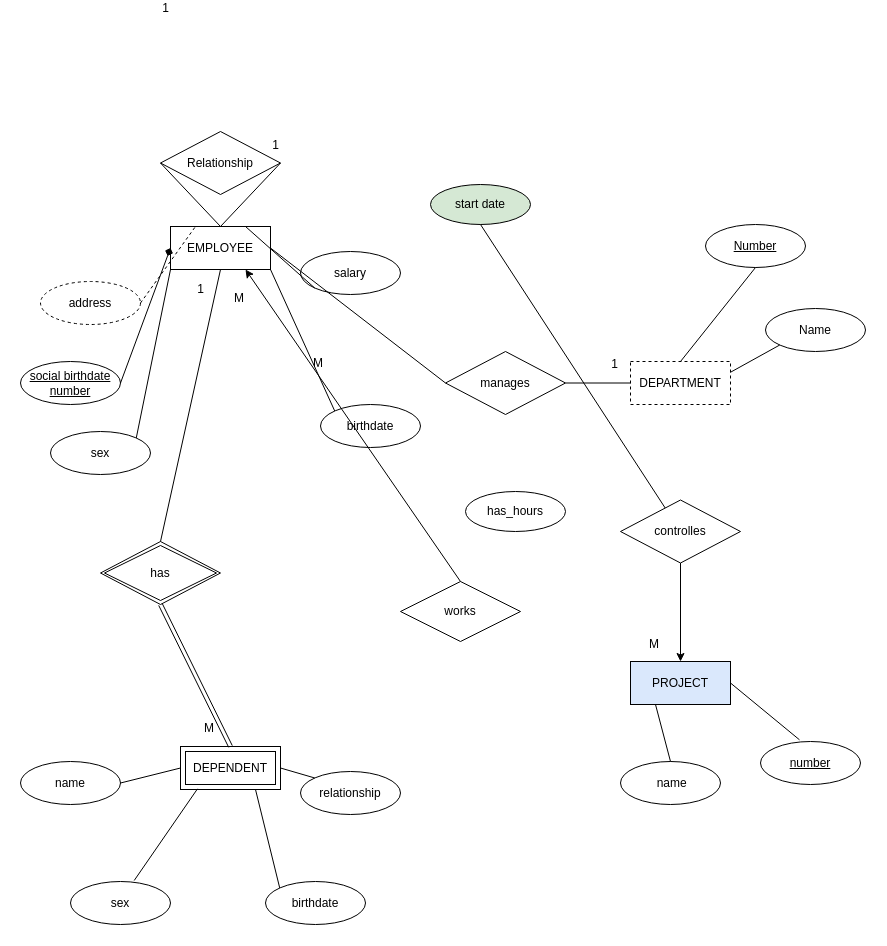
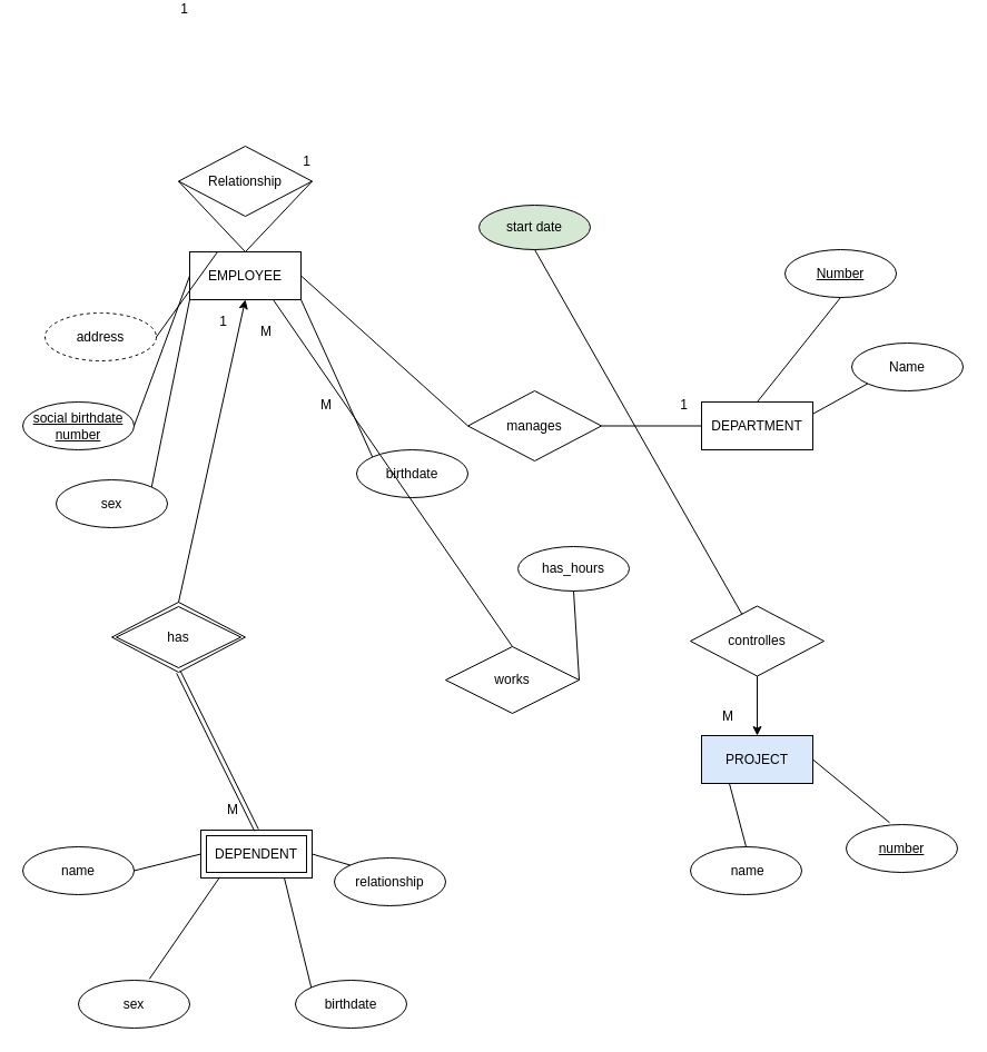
  <mxCell id="0" />
  <mxCell id="1" parent="0" />
- <mxCell id="2" value="DEPARTMENT" style="whiteSpace=wrap;html=1;align=center;dashed=1;" vertex="1" parent="1"><mxGeometry x="630" y="250" width="100" height="43" as="geometry" /></mxCell>
+ <mxCell id="2" value="DEPARTMENT" style="whiteSpace=wrap;html=1;align=center;" vertex="1" parent="1"><mxGeometry x="630" y="250" width="100" height="43" as="geometry" /></mxCell>
  <mxCell id="3" value="Name" style="ellipse;whiteSpace=wrap;html=1;align=center;" vertex="1" parent="1"><mxGeometry x="765" y="197" width="100" height="43" as="geometry" /></mxCell>
  <mxCell id="4" value="Number" style="ellipse;whiteSpace=wrap;html=1;align=center;fontStyle=4;" vertex="1" parent="1"><mxGeometry x="705" y="113" width="100" height="43" as="geometry" /></mxCell>
  <mxCell id="5" value="PROJECT" style="whiteSpace=wrap;html=1;align=center;fillColor=#dae8fc;" vertex="1" parent="1"><mxGeometry x="630" y="550" width="100" height="43" as="geometry" /></mxCell>
  <mxCell id="6" value="&amp;nbsp;name" style="ellipse;whiteSpace=wrap;html=1;align=center;" vertex="1" parent="1"><mxGeometry x="620" y="650" width="100" height="43" as="geometry" /></mxCell>
  <mxCell id="7" value="&lt;meta charset=&quot;utf-8&quot;&gt;number" style="ellipse;whiteSpace=wrap;html=1;align=center;fontStyle=4;" vertex="1" parent="1"><mxGeometry x="760" y="630" width="100" height="43" as="geometry" /></mxCell>
- <mxCell id="8" value="controlles" style="shape=rhombus;perimeter=rhombusPerimeter;whiteSpace=wrap;html=1;align=center;" vertex="1" parent="1"><mxGeometry x="620" y="388.5" width="120" height="63" as="geometry" /></mxCell>
+ <mxCell id="8" value="controlles" style="shape=rhombus;perimeter=rhombusPerimeter;whiteSpace=wrap;html=1;align=center;" vertex="1" parent="1"><mxGeometry x="620" y="433.5" width="120" height="63" as="geometry" /></mxCell>
  <mxCell id="9" value="EMPLOYEE" style="whiteSpace=wrap;html=1;align=center;" vertex="1" parent="1"><mxGeometry x="170" y="115" width="100" height="43" as="geometry" /></mxCell>
  <mxCell id="10" value="address" style="ellipse;whiteSpace=wrap;html=1;align=center;dashed=1;" vertex="1" parent="1"><mxGeometry x="40" y="170" width="100" height="43" as="geometry" /></mxCell>
  <mxCell id="11" value="social birthdate number" style="ellipse;whiteSpace=wrap;html=1;align=center;fontStyle=4;" vertex="1" parent="1"><mxGeometry x="20" y="250" width="100" height="43" as="geometry" /></mxCell>
- <mxCell id="12" value="salary" style="ellipse;whiteSpace=wrap;html=1;align=center;" vertex="1" parent="1"><mxGeometry x="300" y="140" width="100" height="43" as="geometry" /></mxCell>
  <mxCell id="13" value="&lt;meta charset=&quot;utf-8&quot;&gt;sex" style="ellipse;whiteSpace=wrap;html=1;align=center;" vertex="1" parent="1"><mxGeometry x="50" y="320" width="100" height="43" as="geometry" /></mxCell>
  <mxCell id="14" value="&lt;meta charset=&quot;utf-8&quot;&gt;birthdate" style="ellipse;whiteSpace=wrap;html=1;align=center;" vertex="1" parent="1"><mxGeometry x="320" y="293" width="100" height="43" as="geometry" /></mxCell>
  <mxCell id="15" value="DEPENDENT" style="shape=ext;margin=3;double=1;whiteSpace=wrap;html=1;align=center;" vertex="1" parent="1"><mxGeometry x="180" y="635" width="100" height="43" as="geometry" /></mxCell>
  <mxCell id="16" value="name" style="ellipse;whiteSpace=wrap;html=1;align=center;" vertex="1" parent="1"><mxGeometry x="20" y="650" width="100" height="43" as="geometry" /></mxCell>
  <mxCell id="17" value="sex" style="ellipse;whiteSpace=wrap;html=1;align=center;" vertex="1" parent="1"><mxGeometry x="70" y="770" width="100" height="43" as="geometry" /></mxCell>
  <mxCell id="18" value="birthdate" style="ellipse;whiteSpace=wrap;html=1;align=center;" vertex="1" parent="1"><mxGeometry x="265" y="770" width="100" height="43" as="geometry" /></mxCell>
  <mxCell id="19" value="relationship" style="ellipse;whiteSpace=wrap;html=1;align=center;" vertex="1" parent="1"><mxGeometry x="300" y="660" width="100" height="43" as="geometry" /></mxCell>
  <mxCell id="20" value="has" style="shape=rhombus;double=1;perimeter=rhombusPerimeter;whiteSpace=wrap;html=1;align=center;" vertex="1" parent="1"><mxGeometry x="100" y="430" width="120" height="63" as="geometry" /></mxCell>
  <mxCell id="21" value="Relationship" style="shape=rhombus;perimeter=rhombusPerimeter;whiteSpace=wrap;html=1;align=center;" vertex="1" parent="1"><mxGeometry x="160" y="20" width="120" height="63" as="geometry" /></mxCell>
- <mxCell id="22" value="manages" style="shape=rhombus;perimeter=rhombusPerimeter;whiteSpace=wrap;html=1;align=center;" vertex="1" parent="1"><mxGeometry x="445" y="240" width="120" height="63" as="geometry" /></mxCell>
+ <mxCell id="22" value="manages" style="shape=rhombus;perimeter=rhombusPerimeter;whiteSpace=wrap;html=1;align=center;" vertex="1" parent="1"><mxGeometry x="420" y="240" width="120" height="63" as="geometry" /></mxCell>
  <mxCell id="23" value="" style="endArrow=none;html=1;rounded=0;exitX=0;exitY=0.5;exitDx=0;exitDy=0;entryX=0.5;entryY=0;entryDx=0;entryDy=0;" edge="1" parent="1" source="21" target="9"><mxGeometry relative="1" as="geometry"><mxPoint x="130" y="370" as="sourcePoint" /><mxPoint x="290" y="370" as="targetPoint" /></mxGeometry></mxCell>
  <mxCell id="24" value="1" style="resizable=0;html=1;whiteSpace=wrap;align=right;verticalAlign=bottom;" connectable="0" vertex="1" parent="23"><mxGeometry x="1" relative="1" as="geometry"><mxPoint x="-50" y="-210" as="offset" /></mxGeometry></mxCell>
  <mxCell id="25" value="" style="endArrow=none;html=1;rounded=0;exitX=0.5;exitY=0;exitDx=0;exitDy=0;entryX=1;entryY=0.5;entryDx=0;entryDy=0;" edge="1" parent="1" source="9" target="21"><mxGeometry relative="1" as="geometry"><mxPoint x="130" y="370" as="sourcePoint" /><mxPoint x="290" y="370" as="targetPoint" /></mxGeometry></mxCell>
  <mxCell id="26" value="1" style="resizable=0;html=1;whiteSpace=wrap;align=right;verticalAlign=bottom;" connectable="0" vertex="1" parent="25"><mxGeometry x="1" relative="1" as="geometry"><mxPoint y="-10" as="offset" /></mxGeometry></mxCell>
- <mxCell id="27" value="" style="endArrow=none;html=1;rounded=0;exitX=1;exitY=0.5;exitDx=0;exitDy=0;entryX=0.25;entryY=0;entryDx=0;entryDy=0;dashed=1;" edge="1" parent="1" source="10" target="9"><mxGeometry relative="1" as="geometry"><mxPoint x="195" y="220" as="sourcePoint" /><mxPoint x="355" y="220" as="targetPoint" /></mxGeometry></mxCell>
- <mxCell id="28" value="" style="endArrow=diamond;html=1;rounded=0;exitX=1;exitY=0.5;exitDx=0;exitDy=0;entryX=0;entryY=0.5;entryDx=0;entryDy=0;" edge="1" parent="1" source="11" target="9"><mxGeometry relative="1" as="geometry"><mxPoint x="195" y="220" as="sourcePoint" /><mxPoint x="355" y="220" as="targetPoint" /></mxGeometry></mxCell>
+ <mxCell id="27" value="" style="endArrow=none;html=1;rounded=0;exitX=1;exitY=0.5;exitDx=0;exitDy=0;entryX=0.25;entryY=0;entryDx=0;entryDy=0;" edge="1" parent="1" source="10" target="9"><mxGeometry relative="1" as="geometry"><mxPoint x="195" y="220" as="sourcePoint" /><mxPoint x="355" y="220" as="targetPoint" /></mxGeometry></mxCell>
+ <mxCell id="28" value="" style="endArrow=none;html=1;rounded=0;exitX=1;exitY=0.5;exitDx=0;exitDy=0;entryX=0;entryY=0.5;entryDx=0;entryDy=0;" edge="1" parent="1" source="11" target="9"><mxGeometry relative="1" as="geometry"><mxPoint x="195" y="220" as="sourcePoint" /><mxPoint x="355" y="220" as="targetPoint" /></mxGeometry></mxCell>
  <mxCell id="29" value="" style="endArrow=none;html=1;rounded=0;exitX=1;exitY=0;exitDx=0;exitDy=0;entryX=0;entryY=1;entryDx=0;entryDy=0;" edge="1" parent="1" source="13" target="9"><mxGeometry relative="1" as="geometry"><mxPoint x="195" y="220" as="sourcePoint" /><mxPoint x="355" y="220" as="targetPoint" /></mxGeometry></mxCell>
- <mxCell id="30" value="" style="endArrow=none;html=1;rounded=0;entryX=0;entryY=1;entryDx=0;entryDy=0;exitX=0.75;exitY=0;exitDx=0;exitDy=0;" edge="1" parent="1" source="9" target="12"><mxGeometry relative="1" as="geometry"><mxPoint x="195" y="220" as="sourcePoint" /><mxPoint x="355" y="220" as="targetPoint" /></mxGeometry></mxCell>
  <mxCell id="31" value="" style="endArrow=none;html=1;rounded=0;exitX=1;exitY=1;exitDx=0;exitDy=0;entryX=0;entryY=0;entryDx=0;entryDy=0;" edge="1" parent="1" source="9" target="14"><mxGeometry relative="1" as="geometry"><mxPoint x="195" y="220" as="sourcePoint" /><mxPoint x="355" y="220" as="targetPoint" /></mxGeometry></mxCell>
- <mxCell id="32" value="" style="endArrow=none;html=1;rounded=0;exitX=0.5;exitY=0;exitDx=0;exitDy=0;entryX=0.5;entryY=1;entryDx=0;entryDy=0;" edge="1" parent="1" source="20" target="9"><mxGeometry relative="1" as="geometry"><mxPoint x="195" y="300" as="sourcePoint" /><mxPoint x="355" y="300" as="targetPoint" /></mxGeometry></mxCell>
+ <mxCell id="32" value="" style="endArrow=classic;html=1;rounded=0;exitX=0.5;exitY=0;exitDx=0;exitDy=0;entryX=0.5;entryY=1;entryDx=0;entryDy=0;" edge="1" parent="1" source="20" target="9"><mxGeometry relative="1" as="geometry"><mxPoint x="195" y="300" as="sourcePoint" /><mxPoint x="355" y="300" as="targetPoint" /></mxGeometry></mxCell>
  <mxCell id="33" value="1" style="resizable=0;html=1;whiteSpace=wrap;align=right;verticalAlign=bottom;" connectable="0" vertex="1" parent="32"><mxGeometry x="1" relative="1" as="geometry"><mxPoint x="-15" y="28" as="offset" /></mxGeometry></mxCell>
  <mxCell id="34" value="" style="shape=link;html=1;rounded=0;entryX=0.5;entryY=0;entryDx=0;entryDy=0;exitX=0.5;exitY=1;exitDx=0;exitDy=0;" edge="1" parent="1" source="20" target="15"><mxGeometry relative="1" as="geometry"><mxPoint x="185" y="440" as="sourcePoint" /><mxPoint x="345" y="440" as="targetPoint" /></mxGeometry></mxCell>
  <mxCell id="35" value="M" style="resizable=0;html=1;whiteSpace=wrap;align=right;verticalAlign=bottom;" connectable="0" vertex="1" parent="34"><mxGeometry x="1" relative="1" as="geometry"><mxPoint x="-15" y="-10" as="offset" /></mxGeometry></mxCell>
  <mxCell id="36" value="" style="endArrow=none;html=1;rounded=0;exitX=1;exitY=0.5;exitDx=0;exitDy=0;entryX=0;entryY=0.5;entryDx=0;entryDy=0;" edge="1" parent="1" source="16" target="15"><mxGeometry relative="1" as="geometry"><mxPoint x="185" y="470" as="sourcePoint" /><mxPoint x="345" y="470" as="targetPoint" /></mxGeometry></mxCell>
  <mxCell id="37" value="" style="endArrow=none;html=1;rounded=0;exitX=0.637;exitY=-0.023;exitDx=0;exitDy=0;entryX=0.17;entryY=0.984;entryDx=0;entryDy=0;entryPerimeter=0;exitPerimeter=0;" edge="1" parent="1" source="17" target="15"><mxGeometry relative="1" as="geometry"><mxPoint x="185" y="470" as="sourcePoint" /><mxPoint x="345" y="470" as="targetPoint" /></mxGeometry></mxCell>
  <mxCell id="38" value="" style="endArrow=none;html=1;rounded=0;exitX=0.75;exitY=1;exitDx=0;exitDy=0;entryX=0;entryY=0;entryDx=0;entryDy=0;" edge="1" parent="1" source="15" target="18"><mxGeometry relative="1" as="geometry"><mxPoint x="185" y="470" as="sourcePoint" /><mxPoint x="345" y="470" as="targetPoint" /></mxGeometry></mxCell>
  <mxCell id="39" value="" style="endArrow=none;html=1;rounded=0;exitX=1;exitY=0.5;exitDx=0;exitDy=0;entryX=0;entryY=0;entryDx=0;entryDy=0;" edge="1" parent="1" source="15" target="19"><mxGeometry relative="1" as="geometry"><mxPoint x="185" y="470" as="sourcePoint" /><mxPoint x="345" y="470" as="targetPoint" /></mxGeometry></mxCell>
  <mxCell id="40" value="" style="endArrow=none;html=1;rounded=0;exitX=0.5;exitY=0;exitDx=0;exitDy=0;entryX=0.25;entryY=1;entryDx=0;entryDy=0;" edge="1" parent="1" source="6" target="5"><mxGeometry relative="1" as="geometry"><mxPoint x="505" y="460" as="sourcePoint" /><mxPoint x="685" y="590" as="targetPoint" /></mxGeometry></mxCell>
  <mxCell id="41" value="" style="endArrow=none;html=1;rounded=0;exitX=1;exitY=0.5;exitDx=0;exitDy=0;entryX=0.39;entryY=-0.039;entryDx=0;entryDy=0;entryPerimeter=0;" edge="1" parent="1" source="5" target="7"><mxGeometry relative="1" as="geometry"><mxPoint x="505" y="460" as="sourcePoint" /><mxPoint x="735" y="470" as="targetPoint" /></mxGeometry></mxCell>
  <mxCell id="42" value="" style="endArrow=none;html=1;rounded=0;exitX=0.5;exitY=1;exitDx=0;exitDy=0;entryX=0.5;entryY=0;entryDx=0;entryDy=0;" edge="1" parent="1" source="4" target="2"><mxGeometry relative="1" as="geometry"><mxPoint x="415" y="460" as="sourcePoint" /><mxPoint x="575" y="460" as="targetPoint" /></mxGeometry></mxCell>
  <mxCell id="43" value="" style="endArrow=none;html=1;rounded=0;entryX=0;entryY=1;entryDx=0;entryDy=0;exitX=1;exitY=0.25;exitDx=0;exitDy=0;" edge="1" parent="1" source="2" target="3"><mxGeometry relative="1" as="geometry"><mxPoint x="615" y="460" as="sourcePoint" /><mxPoint x="775" y="460" as="targetPoint" /></mxGeometry></mxCell>
  <mxCell id="44" value="&lt;meta charset=&quot;utf-8&quot;&gt;start date" style="ellipse;whiteSpace=wrap;html=1;align=center;fillColor=#d5e8d4;" vertex="1" parent="1"><mxGeometry x="430" y="73" width="100" height="40" as="geometry" /></mxCell>
  <mxCell id="45" value="" style="endArrow=none;html=1;rounded=0;exitX=0.5;exitY=1;exitDx=0;exitDy=0;" edge="1" parent="1" source="44" target="8"><mxGeometry relative="1" as="geometry"><mxPoint x="375" y="460" as="sourcePoint" /><mxPoint x="535" y="460" as="targetPoint" /></mxGeometry></mxCell>
  <mxCell id="46" value="" style="endArrow=none;html=1;rounded=0;exitX=1;exitY=0.5;exitDx=0;exitDy=0;entryX=0;entryY=0.5;entryDx=0;entryDy=0;" edge="1" parent="1" source="9" target="22"><mxGeometry relative="1" as="geometry"><mxPoint x="375" y="460" as="sourcePoint" /><mxPoint x="535" y="460" as="targetPoint" /></mxGeometry></mxCell>
  <mxCell id="47" value="M" style="resizable=0;html=1;whiteSpace=wrap;align=right;verticalAlign=bottom;" connectable="0" vertex="1" parent="46"><mxGeometry x="1" relative="1" as="geometry"><mxPoint x="-121" y="-11" as="offset" /></mxGeometry></mxCell>
  <mxCell id="48" value="" style="endArrow=none;html=1;rounded=0;entryX=0;entryY=0.5;entryDx=0;entryDy=0;exitX=1;exitY=0.5;exitDx=0;exitDy=0;" edge="1" parent="1" source="22" target="2"><mxGeometry relative="1" as="geometry"><mxPoint x="515" y="460" as="sourcePoint" /><mxPoint x="675" y="460" as="targetPoint" /></mxGeometry></mxCell>
  <mxCell id="49" value="1" style="resizable=0;html=1;whiteSpace=wrap;align=right;verticalAlign=bottom;" connectable="0" vertex="1" parent="48"><mxGeometry x="1" relative="1" as="geometry"><mxPoint x="-11" y="-11" as="offset" /></mxGeometry></mxCell>
  <mxCell id="50" value="" style="endArrow=classic;html=1;rounded=0;entryX=0.5;entryY=0;entryDx=0;entryDy=0;exitX=0.5;exitY=1;exitDx=0;exitDy=0;" edge="1" parent="1" source="8" target="5"><mxGeometry relative="1" as="geometry"><mxPoint x="525" y="470" as="sourcePoint" /><mxPoint x="685" y="470" as="targetPoint" /></mxGeometry></mxCell>
  <mxCell id="51" value="M" style="resizable=0;html=1;whiteSpace=wrap;align=right;verticalAlign=bottom;" connectable="0" vertex="1" parent="50"><mxGeometry x="1" relative="1" as="geometry"><mxPoint x="-20" y="-10" as="offset" /></mxGeometry></mxCell>
  <mxCell id="52" value="works" style="shape=rhombus;perimeter=rhombusPerimeter;whiteSpace=wrap;html=1;align=center;" vertex="1" parent="1"><mxGeometry x="400" y="470" width="120" height="60" as="geometry" /></mxCell>
- <mxCell id="53" value="" style="endArrow=classic;html=1;rounded=0;entryX=0.75;entryY=1;entryDx=0;entryDy=0;exitX=0.5;exitY=0;exitDx=0;exitDy=0;" edge="1" parent="1" source="52" target="9"><mxGeometry relative="1" as="geometry"><mxPoint x="305" y="490" as="sourcePoint" /><mxPoint x="465" y="490" as="targetPoint" /></mxGeometry></mxCell>
+ <mxCell id="53" value="" style="endArrow=none;html=1;rounded=0;entryX=0.75;entryY=1;entryDx=0;entryDy=0;exitX=0.5;exitY=0;exitDx=0;exitDy=0;" edge="1" parent="1" source="52" target="9"><mxGeometry relative="1" as="geometry"><mxPoint x="305" y="490" as="sourcePoint" /><mxPoint x="465" y="490" as="targetPoint" /></mxGeometry></mxCell>
  <mxCell id="54" value="M" style="resizable=0;html=1;whiteSpace=wrap;align=right;verticalAlign=bottom;" connectable="0" vertex="1" parent="53"><mxGeometry x="1" relative="1" as="geometry"><mxPoint y="37" as="offset" /></mxGeometry></mxCell>
+ <mxCell id="55" value="" style="endArrow=none;html=1;rounded=0;exitX=1;exitY=0.5;exitDx=0;exitDy=0;entryX=0.5;entryY=1;entryDx=0;entryDy=0;" edge="1" parent="1" source="52" target="56"><mxGeometry relative="1" as="geometry"><mxPoint x="520" y="499.23" as="sourcePoint" /><mxPoint x="520" y="430" as="targetPoint" /></mxGeometry></mxCell>
  <mxCell id="56" value="has_hours" style="ellipse;whiteSpace=wrap;html=1;align=center;" vertex="1" parent="1"><mxGeometry x="465" y="380" width="100" height="40" as="geometry" /></mxCell>
